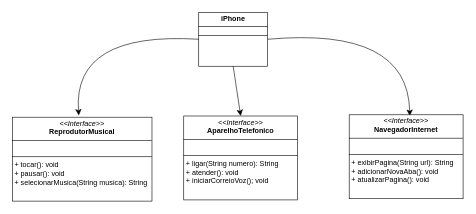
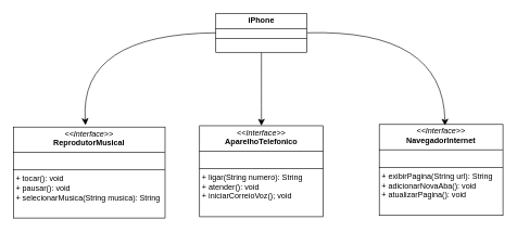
  <mxCell id="0" />
  <mxCell id="1" parent="0" />
  <mxCell id="2" value="&lt;p style=&quot;margin:0px;margin-top:4px;text-align:center;&quot;&gt;&lt;i&gt;&amp;lt;&amp;lt;Interface&amp;gt;&amp;gt;&lt;/i&gt;&lt;br&gt;&lt;b&gt;ReprodutorMusical&lt;/b&gt;&lt;/p&gt;&lt;hr size=&quot;1&quot; style=&quot;border-style:solid;&quot;&gt;&lt;p style=&quot;margin:0px;margin-left:4px;&quot;&gt;&lt;br&gt;&lt;/p&gt;&lt;hr size=&quot;1&quot; style=&quot;border-style:solid;&quot;&gt;&lt;p style=&quot;margin:0px;margin-left:4px;&quot;&gt;+ tocar(): void&lt;br&gt;+ pausar(): void&lt;/p&gt;&lt;p style=&quot;margin:0px;margin-left:4px;&quot;&gt;+ selecionarMusica(String musica): String&lt;/p&gt;" style="verticalAlign=top;align=left;overflow=fill;html=1;whiteSpace=wrap;" vertex="1" parent="1"><mxGeometry x="20" y="195" width="233" height="140" as="geometry" /></mxCell>
  <mxCell id="3" style="edgeStyle=none;curved=1;rounded=0;orthogonalLoop=1;jettySize=auto;html=1;exitX=0.5;exitY=1;exitDx=0;exitDy=0;entryX=0.5;entryY=0;entryDx=0;entryDy=0;fontSize=12;startSize=8;endSize=8;" edge="1" parent="1" source="5" target="6"><mxGeometry relative="1" as="geometry" /></mxCell>
  <mxCell id="4" style="edgeStyle=none;curved=1;rounded=0;orthogonalLoop=1;jettySize=auto;html=1;exitX=1;exitY=0.5;exitDx=0;exitDy=0;entryX=0.532;entryY=0.014;entryDx=0;entryDy=0;fontSize=12;startSize=8;endSize=8;entryPerimeter=0;" edge="1" parent="1" source="5" target="7"><mxGeometry relative="1" as="geometry"><mxPoint x="471" y="52" as="sourcePoint" /><mxPoint x="677" y="193" as="targetPoint" /><Array as="points"><mxPoint x="680" y="44" /></Array></mxGeometry></mxCell>
- <mxCell id="5" value="&lt;p style=&quot;margin:0px;margin-top:4px;text-align:center;&quot;&gt;&lt;b&gt;iPhone&lt;/b&gt;&lt;/p&gt;&lt;hr size=&quot;1&quot; style=&quot;border-style:solid;&quot;&gt;&lt;div style=&quot;height:2px;&quot;&gt;&lt;/div&gt;&lt;hr size=&quot;1&quot; style=&quot;border-style:solid;&quot;&gt;&lt;div style=&quot;height:2px;&quot;&gt;&lt;/div&gt;" style="verticalAlign=top;align=left;overflow=fill;html=1;whiteSpace=wrap;" vertex="1" parent="1"><mxGeometry x="331" y="20" width="115" height="90" as="geometry" /></mxCell>
+ <mxCell id="5" value="&lt;p style=&quot;margin:0px;margin-top:4px;text-align:center;&quot;&gt;&lt;b&gt;iPhone&lt;/b&gt;&lt;/p&gt;&lt;hr size=&quot;1&quot; style=&quot;border-style:solid;&quot;&gt;&lt;div style=&quot;height:2px;&quot;&gt;&lt;/div&gt;&lt;hr size=&quot;1&quot; style=&quot;border-style:solid;&quot;&gt;&lt;div style=&quot;height:2px;&quot;&gt;&lt;/div&gt;" style="verticalAlign=top;align=left;overflow=fill;html=1;whiteSpace=wrap;" vertex="1" parent="1"><mxGeometry x="331" y="20" width="140" height="60" as="geometry" /></mxCell>
  <mxCell id="6" value="&lt;p style=&quot;margin:0px;margin-top:4px;text-align:center;&quot;&gt;&lt;i&gt;&amp;lt;&amp;lt;Interface&amp;gt;&amp;gt;&lt;/i&gt;&lt;br&gt;&lt;b&gt;AparelhoTelefonico&lt;/b&gt;&lt;/p&gt;&lt;hr size=&quot;1&quot; style=&quot;border-style:solid;&quot;&gt;&lt;p style=&quot;margin:0px;margin-left:4px;&quot;&gt;&lt;br&gt;&lt;/p&gt;&lt;hr size=&quot;1&quot; style=&quot;border-style:solid;&quot;&gt;&lt;p style=&quot;margin:0px;margin-left:4px;&quot;&gt;+ ligar(String numero): String&lt;br&gt;+ atender(): void&lt;/p&gt;&lt;p style=&quot;margin:0px;margin-left:4px;&quot;&gt;+ iniciarCorreioVoz(); void&lt;/p&gt;" style="verticalAlign=top;align=left;overflow=fill;html=1;whiteSpace=wrap;" vertex="1" parent="1"><mxGeometry x="306" y="193" width="190" height="140" as="geometry" /></mxCell>
  <mxCell id="7" value="&lt;p style=&quot;margin:0px;margin-top:4px;text-align:center;&quot;&gt;&lt;i&gt;&amp;lt;&amp;lt;Interface&amp;gt;&amp;gt;&lt;/i&gt;&lt;br&gt;&lt;b&gt;NavegadorInternet&lt;/b&gt;&lt;/p&gt;&lt;hr size=&quot;1&quot; style=&quot;border-style:solid;&quot;&gt;&lt;p style=&quot;margin:0px;margin-left:4px;&quot;&gt;&lt;br&gt;&lt;/p&gt;&lt;hr size=&quot;1&quot; style=&quot;border-style:solid;&quot;&gt;&lt;p style=&quot;margin:0px;margin-left:4px;&quot;&gt;+ exibirPagina(String url): String&lt;br&gt;+ adicionarNovaAba(): void&lt;/p&gt;&lt;p style=&quot;margin:0px;margin-left:4px;&quot;&gt;+ atualizarPagina(): void&lt;/p&gt;" style="verticalAlign=top;align=left;overflow=fill;html=1;whiteSpace=wrap;" vertex="1" parent="1"><mxGeometry x="582" y="191" width="190" height="140" as="geometry" /></mxCell>
  <mxCell id="8" style="edgeStyle=none;curved=1;rounded=0;orthogonalLoop=1;jettySize=auto;html=1;exitX=0;exitY=0.5;exitDx=0;exitDy=0;entryX=0.476;entryY=-0.021;entryDx=0;entryDy=0;entryPerimeter=0;fontSize=12;startSize=8;endSize=8;" edge="1" parent="1" source="5" target="2"><mxGeometry relative="1" as="geometry"><Array as="points"><mxPoint x="121" y="52" /></Array></mxGeometry></mxCell>
